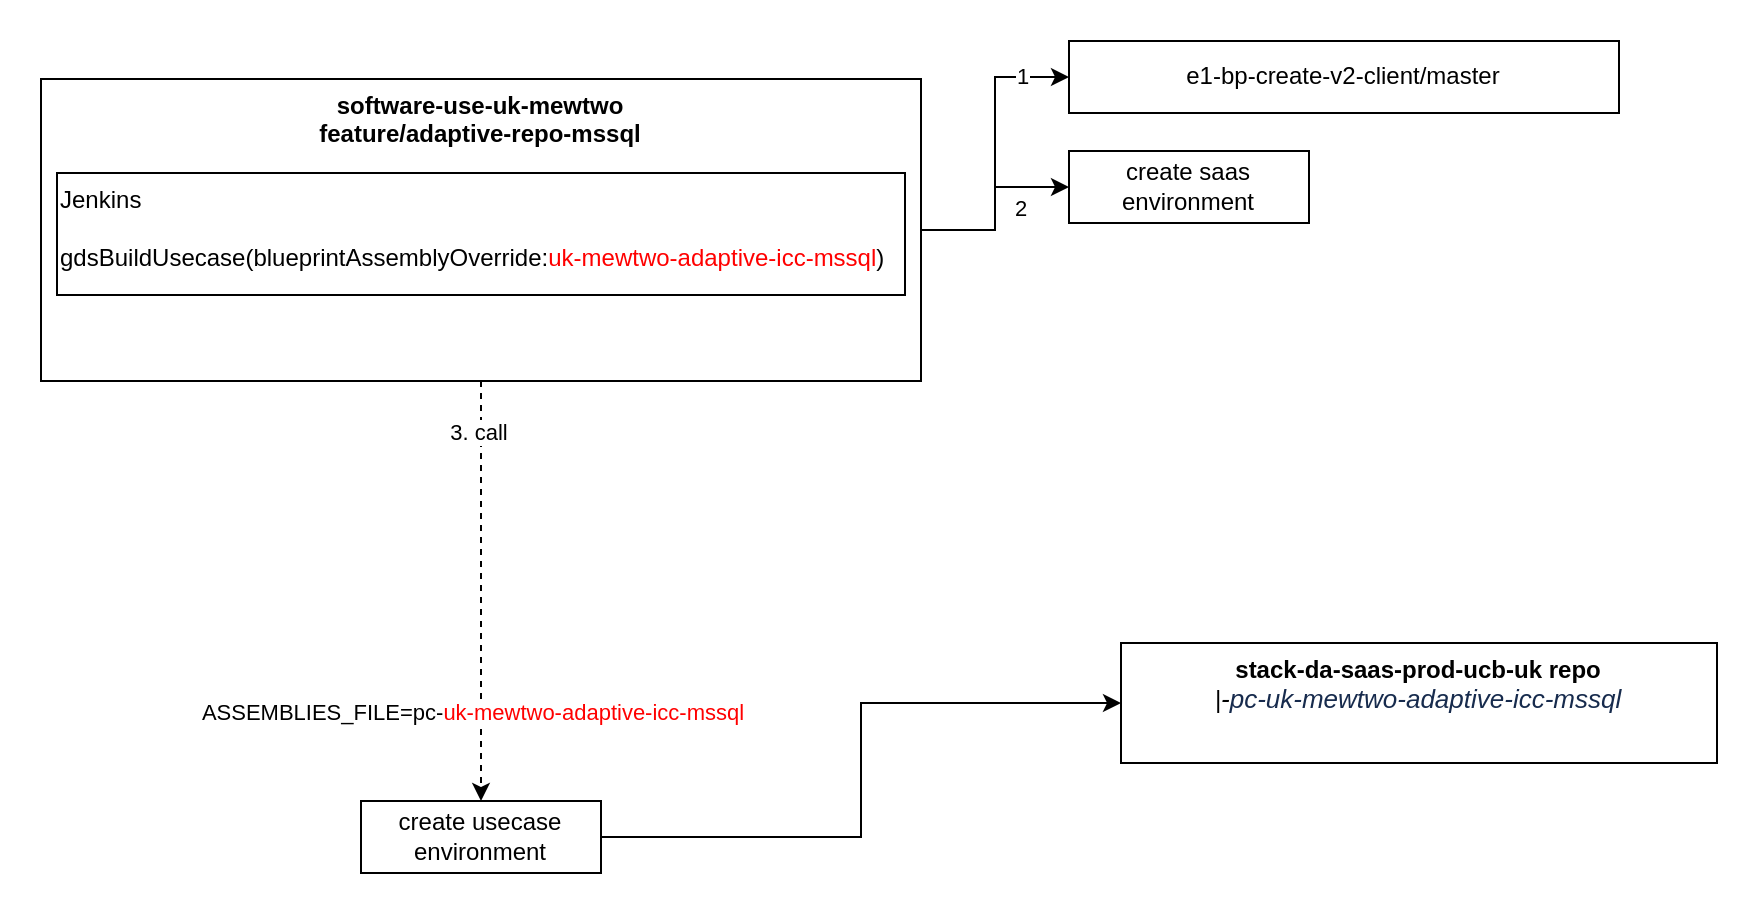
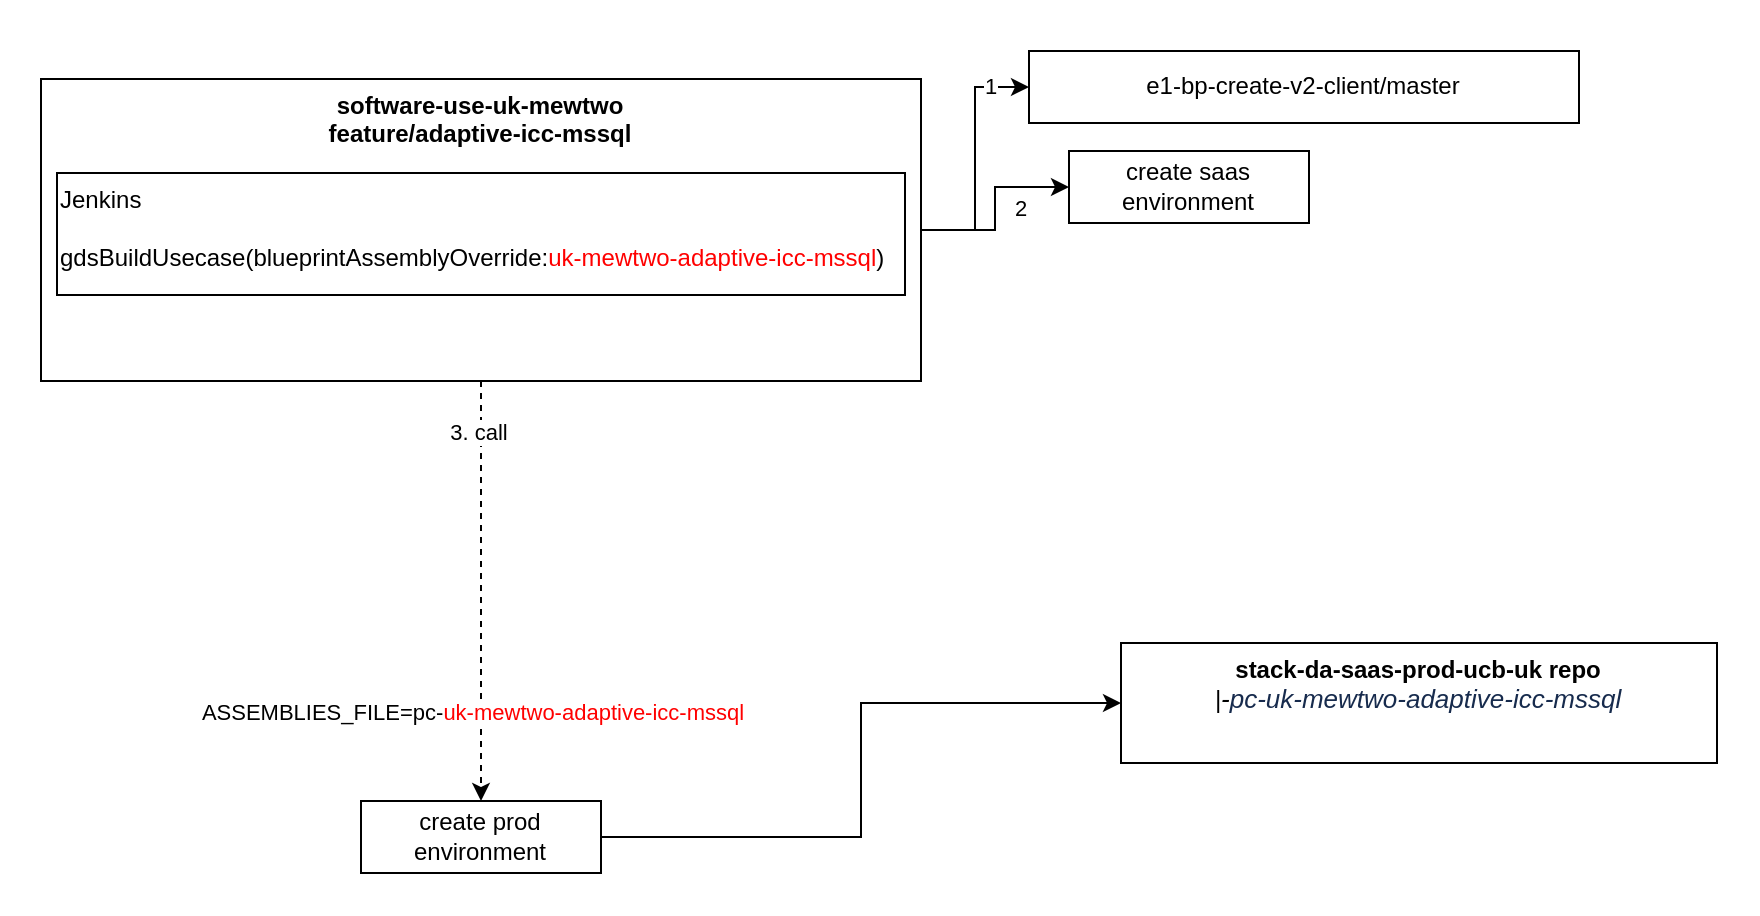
  <mxCell id="0" />
  <mxCell id="1" parent="0" />
  <mxCell id="2" value="1" style="edgeStyle=orthogonalEdgeStyle;rounded=0;orthogonalLoop=1;jettySize=auto;html=1;entryX=0;entryY=0.5;entryDx=0;entryDy=0;" edge="1" parent="1" source="6" target="9"><mxGeometry x="0.694" relative="1" as="geometry"><mxPoint as="offset" /></mxGeometry></mxCell>
  <mxCell id="3" value="2" style="edgeStyle=orthogonalEdgeStyle;rounded=0;orthogonalLoop=1;jettySize=auto;html=1;" edge="1" parent="1" source="6" target="8"><mxGeometry x="0.476" y="-11" relative="1" as="geometry"><mxPoint x="1" as="offset" /></mxGeometry></mxCell>
  <mxCell id="4" value="ASSEMBLIES_FILE=pc-&lt;font color=&quot;#ff0000&quot;&gt;uk-mewtwo-adaptive-icc-mssql&lt;/font&gt;" style="edgeStyle=orthogonalEdgeStyle;rounded=0;orthogonalLoop=1;jettySize=auto;html=1;entryX=0.5;entryY=0;entryDx=0;entryDy=0;dashed=1;" edge="1" parent="1" source="6" target="11"><mxGeometry x="0.582" y="-5" relative="1" as="geometry"><mxPoint x="1" as="offset" /></mxGeometry></mxCell>
  <mxCell id="5" value="3. call" style="edgeLabel;html=1;align=center;verticalAlign=middle;resizable=0;points=[];" vertex="1" connectable="0" parent="4"><mxGeometry x="-0.762" y="-2" relative="1" as="geometry"><mxPoint as="offset" /></mxGeometry></mxCell>
- <mxCell id="6" value="software-use-uk-mewtwo&lt;br&gt;feature/adaptive-repo-mssql" style="rounded=0;whiteSpace=wrap;html=1;align=center;verticalAlign=top;fontStyle=1" vertex="1" parent="1"><mxGeometry x="20" y="39" width="440" height="151" as="geometry" /></mxCell>
+ <mxCell id="6" value="software-use-uk-mewtwo&lt;br&gt;feature/adaptive-icc-mssql" style="rounded=0;whiteSpace=wrap;html=1;align=center;verticalAlign=top;fontStyle=1" vertex="1" parent="1"><mxGeometry x="20" y="39" width="440" height="151" as="geometry" /></mxCell>
  <mxCell id="7" value="Jenkins&lt;br&gt;&lt;br&gt;gdsBuildUsecase(blueprintAssemblyOverride:&lt;font color=&quot;#ff0000&quot;&gt;uk-mewtwo-adaptive-icc-mssql&lt;/font&gt;)&lt;br&gt;&lt;div&gt;&lt;br&gt;&lt;/div&gt;" style="rounded=0;whiteSpace=wrap;html=1;verticalAlign=top;align=left;" vertex="1" parent="1"><mxGeometry x="28" y="86" width="424" height="61" as="geometry" /></mxCell>
  <mxCell id="8" value="create saas environment" style="rounded=0;whiteSpace=wrap;html=1;align=center;" vertex="1" parent="1"><mxGeometry x="534" y="75" width="120" height="36" as="geometry" /></mxCell>
- <mxCell id="9" value="e1-bp-create-v2-client/master" style="rounded=0;whiteSpace=wrap;html=1;align=center;" vertex="1" parent="1"><mxGeometry x="534" y="20" width="275" height="36" as="geometry" /></mxCell>
+ <mxCell id="9" value="e1-bp-create-v2-client/master" style="rounded=0;whiteSpace=wrap;html=1;align=center;" vertex="1" parent="1"><mxGeometry x="514" y="25" width="275" height="36" as="geometry" /></mxCell>
  <mxCell id="10" style="edgeStyle=orthogonalEdgeStyle;rounded=0;orthogonalLoop=1;jettySize=auto;html=1;entryX=0;entryY=0.5;entryDx=0;entryDy=0;" edge="1" parent="1" source="11" target="12"><mxGeometry relative="1" as="geometry" /></mxCell>
- <mxCell id="11" value="create usecase environment" style="rounded=0;whiteSpace=wrap;html=1;align=center;" vertex="1" parent="1"><mxGeometry x="180" y="400" width="120" height="36" as="geometry" /></mxCell>
+ <mxCell id="11" value="create prod environment" style="rounded=0;whiteSpace=wrap;html=1;align=center;" vertex="1" parent="1"><mxGeometry x="180" y="400" width="120" height="36" as="geometry" /></mxCell>
  <mxCell id="12" value="&lt;b&gt;stack-da-saas-prod-ucb-uk repo&lt;/b&gt;&lt;br&gt;&lt;div&gt;&lt;i&gt;|&lt;font style=&quot;font-size: 13px&quot;&gt;-&lt;span style=&quot;color: rgb(23 , 43 , 77) ; font-family: , &amp;#34;blinkmacsystemfont&amp;#34; , &amp;#34;segoe ui&amp;#34; , &amp;#34;roboto&amp;#34; , &amp;#34;oxygen&amp;#34; , &amp;#34;ubuntu&amp;#34; , &amp;#34;fira sans&amp;#34; , &amp;#34;droid sans&amp;#34; , &amp;#34;helvetica neue&amp;#34; , sans-serif ; background-color: rgb(255 , 255 , 255)&quot;&gt;pc-uk-mewtwo-adaptive-icc-mssql&lt;/span&gt;&lt;/font&gt;&lt;/i&gt;&lt;/div&gt;" style="rounded=0;whiteSpace=wrap;html=1;align=center;verticalAlign=top;" vertex="1" parent="1"><mxGeometry x="560" y="321" width="298" height="60" as="geometry" /></mxCell>
